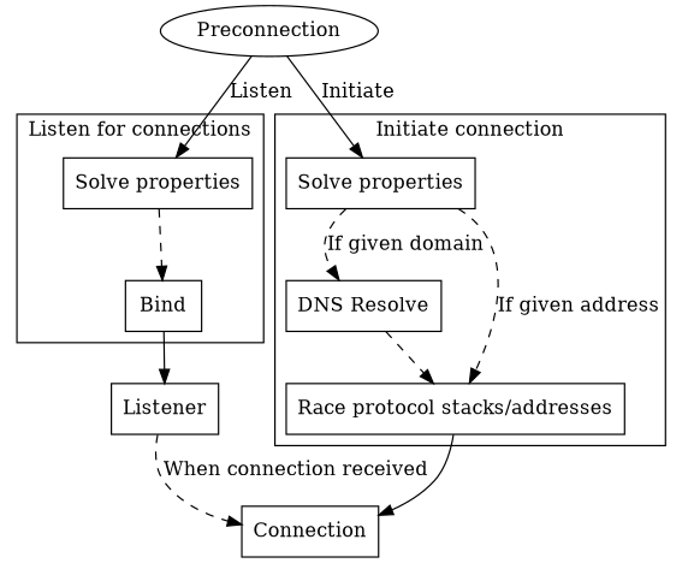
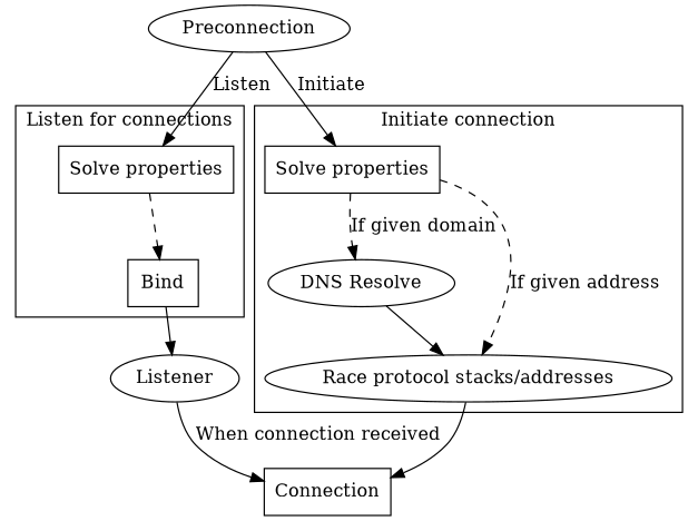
  digraph {
    node [shape=box]
    edge [style=dashed]
    n1 [label="Solve properties"]
    n2 [label=Bind]
    n3 [label="Solve properties"]
-   n4 [label="DNS Resolve"]
-   n5 [label="Race protocol stacks/addresses"]
-   n6 [label=Listener]
+   n4 [label="DNS Resolve" shape=ellipse]
+   n5 [label="Race protocol stacks/addresses" shape=ellipse]
+   n6 [label=Listener shape=""]
    n7 [label=Connection]
    n8 [label=Preconnection shape=""]
    subgraph cluster_1 {
      label="Listen for connections"
      n1
      n2
    }
    subgraph cluster_2 {
      label="Initiate connection"
      n3
      n4
      n5
    }
    n1 -> n2
    n2 -> n6 [style=""]
    n3 -> n4 [label="If given domain"]
    n3 -> n5 [label="If given address"]
-   n4 -> n5
+   n4 -> n5 [style=solid]
    n5 -> n7 [style=""]
-   n6 -> n7 [label="When connection received"]
+   n6 -> n7 [label="When connection received" style=solid]
    n8 -> n1 [label=Listen style=""]
    n8 -> n3 [label=Initiate style=""]
  }
